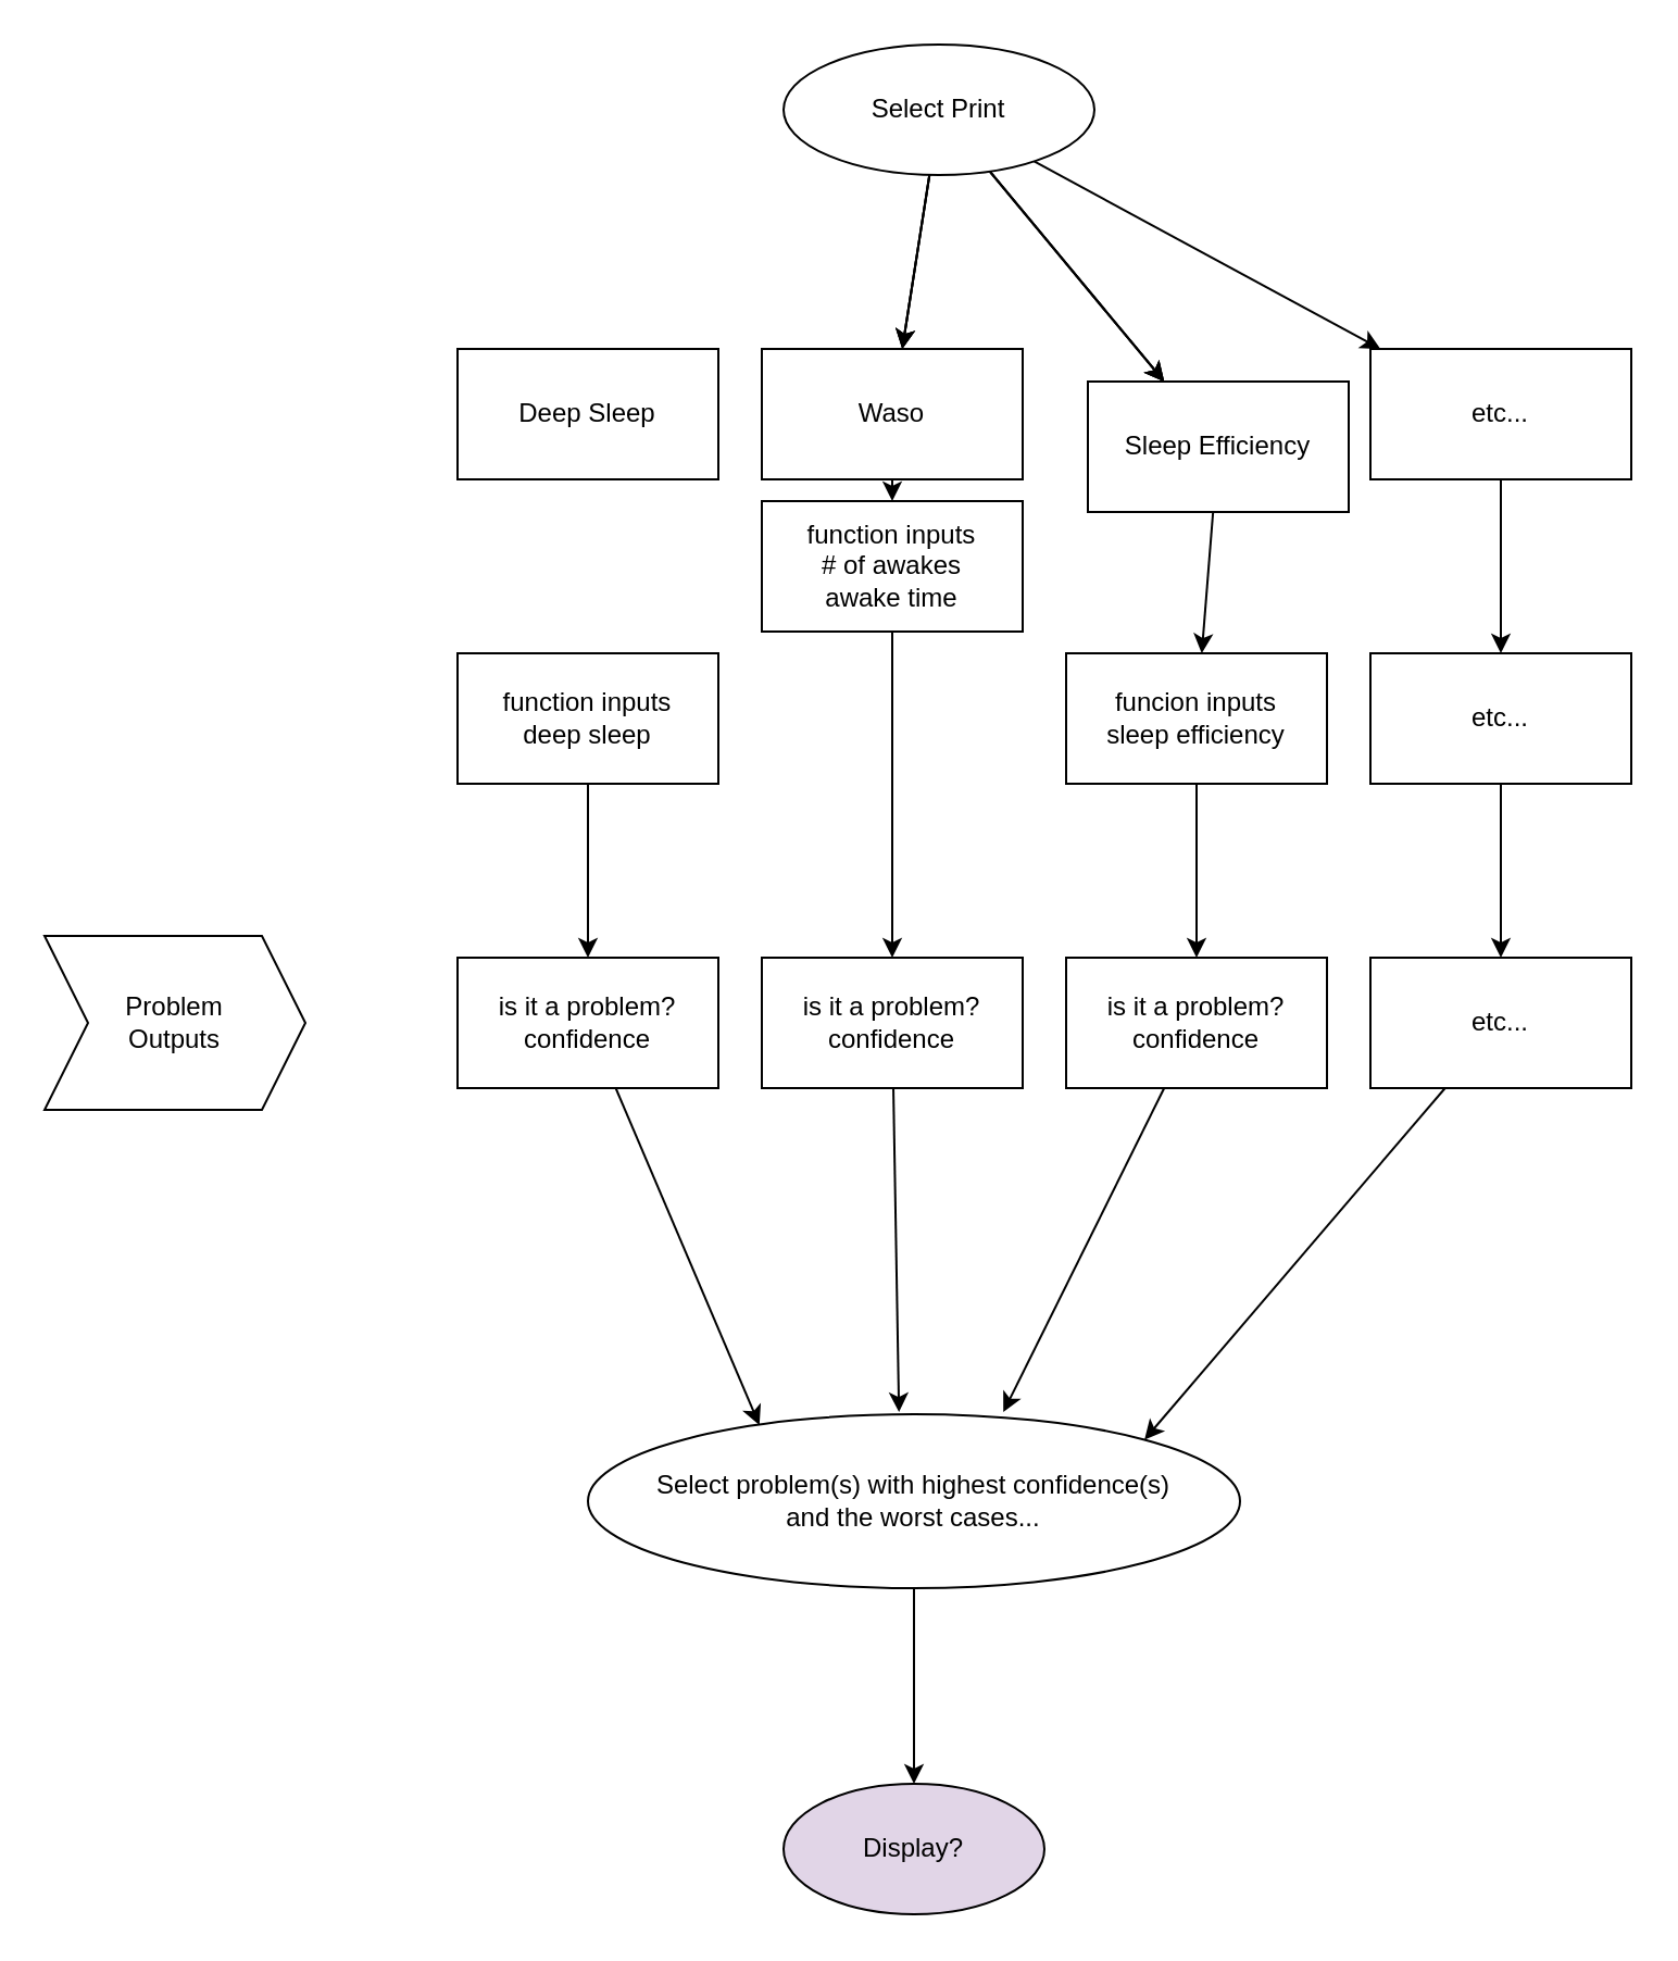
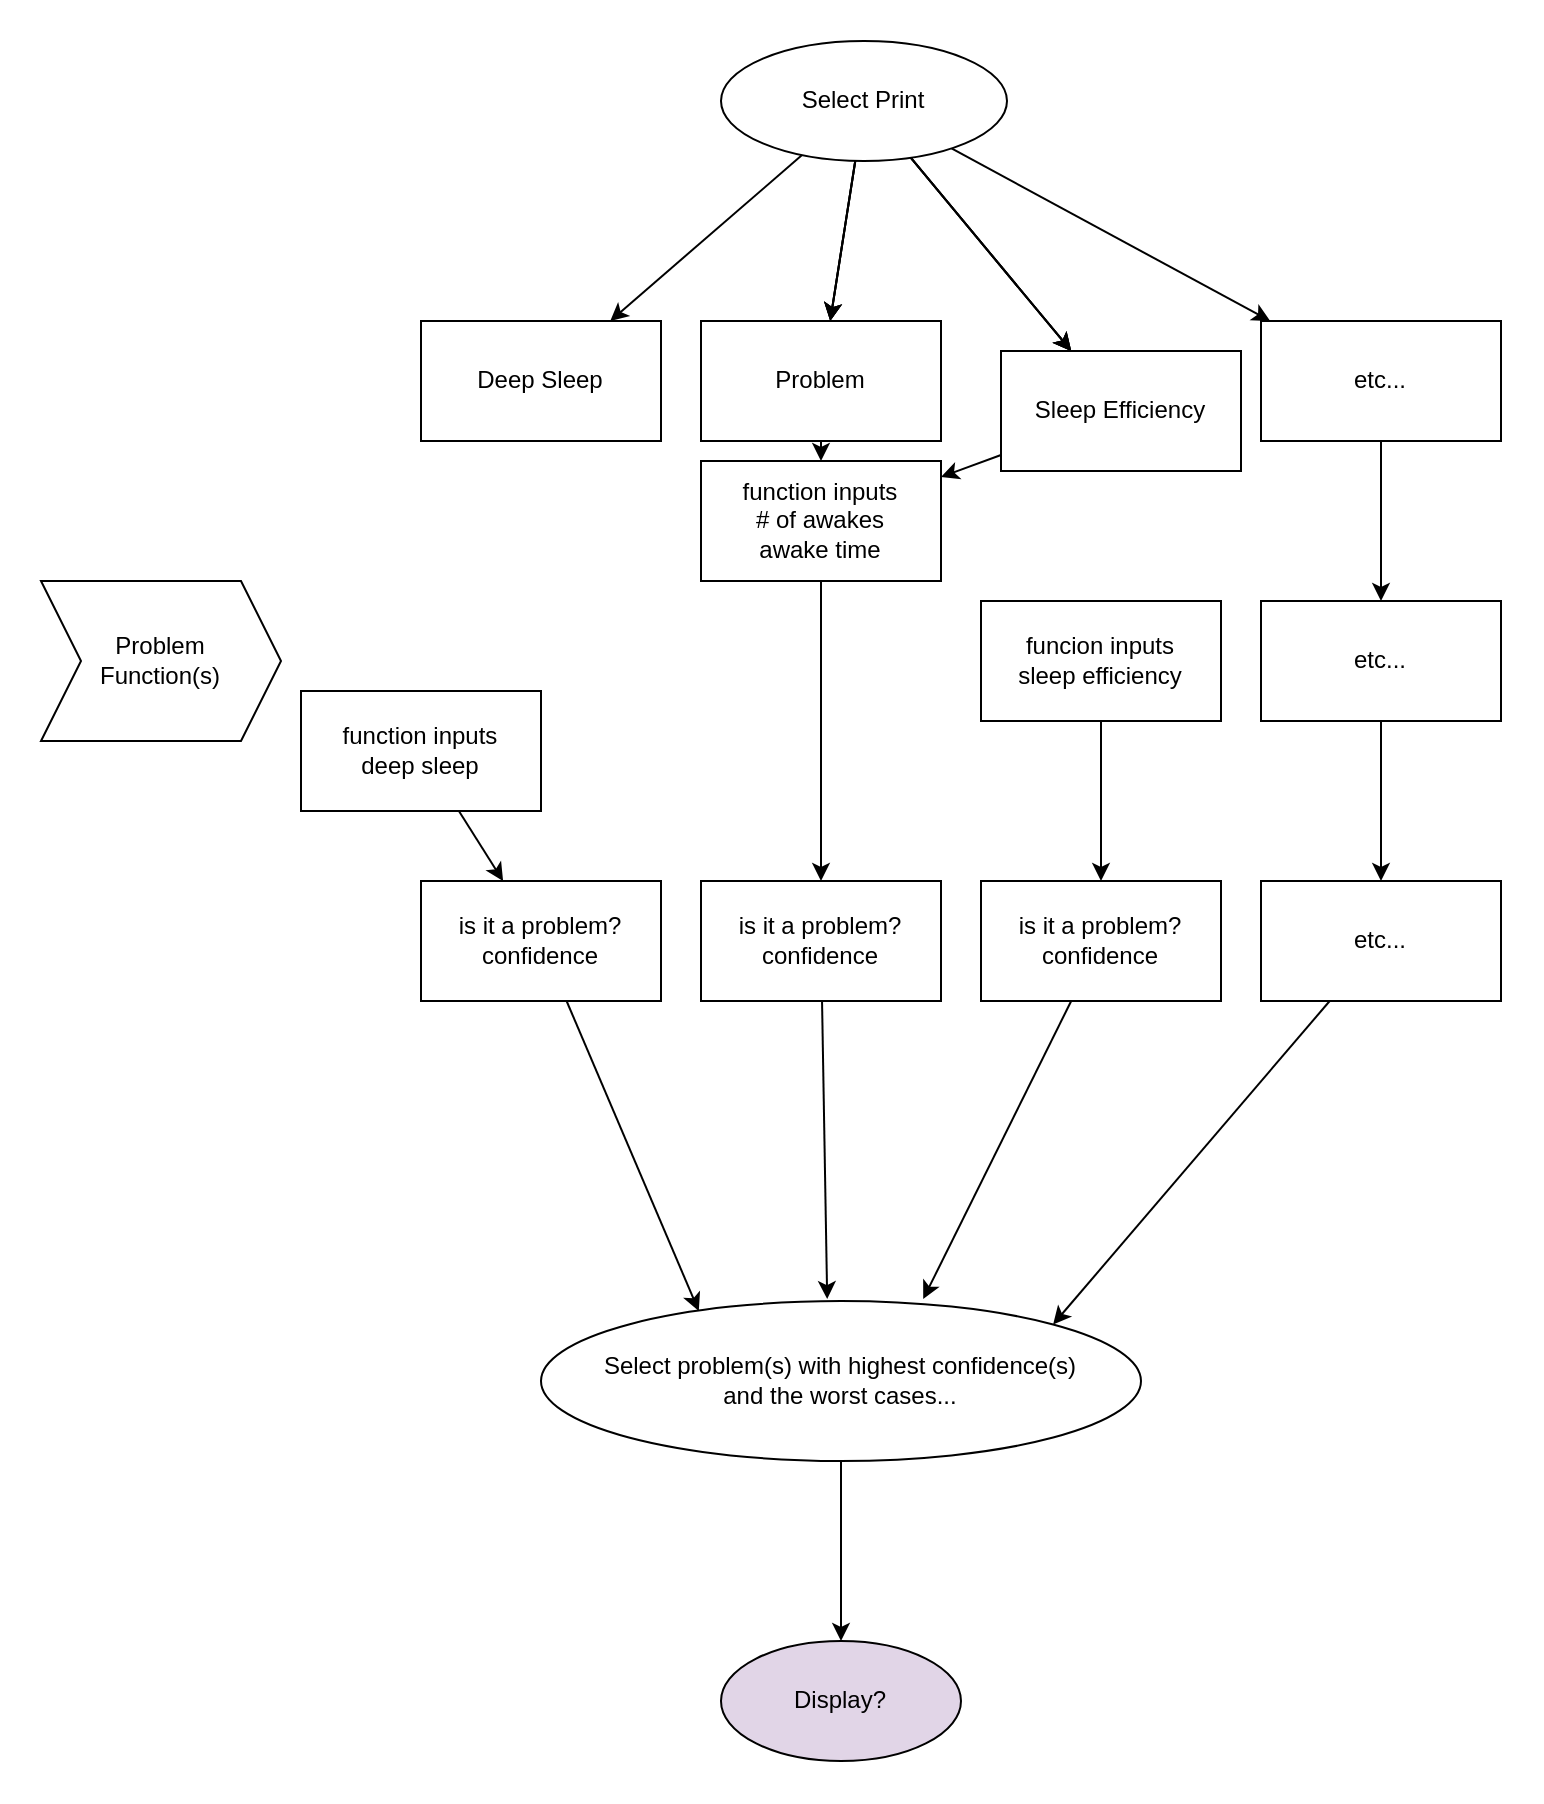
  <mxCell id="0" />
  <mxCell id="1" parent="0" />
+ <mxCell id="2" value="" style="edgeStyle=none;html=1;" edge="1" parent="1" source="10" target="11"><mxGeometry relative="1" as="geometry" /></mxCell>
  <mxCell id="3" value="" style="edgeStyle=none;html=1;" edge="1" parent="1" source="10" target="13"><mxGeometry relative="1" as="geometry" /></mxCell>
  <mxCell id="4" value="" style="edgeStyle=none;html=1;" edge="1" parent="1" source="10" target="15"><mxGeometry relative="1" as="geometry" /></mxCell>
  <mxCell id="5" value="" style="edgeStyle=none;html=1;" edge="1" parent="1" source="10" target="15"><mxGeometry relative="1" as="geometry" /></mxCell>
  <mxCell id="6" value="" style="edgeStyle=none;html=1;" edge="1" parent="1" source="10" target="15"><mxGeometry relative="1" as="geometry" /></mxCell>
  <mxCell id="7" value="" style="edgeStyle=none;html=1;" edge="1" parent="1" source="10" target="17"><mxGeometry relative="1" as="geometry" /></mxCell>
  <mxCell id="8" value="" style="edgeStyle=none;html=1;" edge="1" parent="1" source="10" target="13"><mxGeometry relative="1" as="geometry" /></mxCell>
  <mxCell id="9" value="" style="edgeStyle=none;html=1;" edge="1" parent="1" source="10" target="13"><mxGeometry relative="1" as="geometry" /></mxCell>
  <mxCell id="10" value="Select Print" style="ellipse;whiteSpace=wrap;html=1;" vertex="1" parent="1"><mxGeometry x="360" y="20" width="143" height="60" as="geometry" /></mxCell>
  <mxCell id="11" value="Deep Sleep" style="whiteSpace=wrap;html=1;" vertex="1" parent="1"><mxGeometry x="210" y="160" width="120" height="60" as="geometry" /></mxCell>
  <mxCell id="12" value="" style="edgeStyle=none;html=1;" edge="1" parent="1" source="13" target="21"><mxGeometry relative="1" as="geometry" /></mxCell>
- <mxCell id="13" value="Waso" style="whiteSpace=wrap;html=1;" vertex="1" parent="1"><mxGeometry x="350" y="160" width="120" height="60" as="geometry" /></mxCell>
- <mxCell id="14" value="" style="edgeStyle=none;html=1;" edge="1" parent="1" source="15" target="23"><mxGeometry relative="1" as="geometry" /></mxCell>
+ <mxCell id="13" value="Problem" style="whiteSpace=wrap;html=1;" vertex="1" parent="1"><mxGeometry x="350" y="160" width="120" height="60" as="geometry" /></mxCell>
+ <mxCell id="14" value="" style="edgeStyle=none;html=1;" edge="1" parent="1" source="15" target="21"><mxGeometry relative="1" as="geometry" /></mxCell>
  <mxCell id="15" value="Sleep Efficiency" style="whiteSpace=wrap;html=1;" vertex="1" parent="1"><mxGeometry x="500" y="175" width="120" height="60" as="geometry" /></mxCell>
  <mxCell id="16" value="" style="edgeStyle=none;html=1;" edge="1" parent="1" source="17" target="25"><mxGeometry relative="1" as="geometry" /></mxCell>
  <mxCell id="17" value="etc..." style="whiteSpace=wrap;html=1;" vertex="1" parent="1"><mxGeometry x="630" y="160" width="120" height="60" as="geometry" /></mxCell>
  <mxCell id="18" value="" style="edgeStyle=none;html=1;" edge="1" parent="1" source="19" target="27"><mxGeometry relative="1" as="geometry" /></mxCell>
- <mxCell id="19" value="function inputs&lt;br&gt;deep sleep" style="whiteSpace=wrap;html=1;" vertex="1" parent="1"><mxGeometry x="210" y="300" width="120" height="60" as="geometry" /></mxCell>
+ <mxCell id="19" value="function inputs&lt;br&gt;deep sleep" style="whiteSpace=wrap;html=1;" vertex="1" parent="1"><mxGeometry x="150" y="345" width="120" height="60" as="geometry" /></mxCell>
  <mxCell id="20" value="" style="edgeStyle=none;html=1;" edge="1" parent="1" source="21" target="29"><mxGeometry relative="1" as="geometry" /></mxCell>
  <mxCell id="21" value="function inputs&lt;br&gt;# of awakes&lt;br&gt;awake time" style="whiteSpace=wrap;html=1;" vertex="1" parent="1"><mxGeometry x="350" y="230" width="120" height="60" as="geometry" /></mxCell>
  <mxCell id="22" value="" style="edgeStyle=none;html=1;" edge="1" parent="1" source="23" target="31"><mxGeometry relative="1" as="geometry" /></mxCell>
  <mxCell id="23" value="funcion inputs&lt;br&gt;sleep efficiency" style="whiteSpace=wrap;html=1;" vertex="1" parent="1"><mxGeometry x="490" y="300" width="120" height="60" as="geometry" /></mxCell>
  <mxCell id="24" value="" style="edgeStyle=none;html=1;" edge="1" parent="1" source="25" target="37"><mxGeometry relative="1" as="geometry" /></mxCell>
  <mxCell id="25" value="etc..." style="whiteSpace=wrap;html=1;" vertex="1" parent="1"><mxGeometry x="630" y="300" width="120" height="60" as="geometry" /></mxCell>
  <mxCell id="26" value="" style="edgeStyle=none;html=1;entryX=0.263;entryY=0.063;entryDx=0;entryDy=0;entryPerimeter=0;" edge="1" parent="1" source="27" target="35"><mxGeometry relative="1" as="geometry"><mxPoint x="270" y="580" as="targetPoint" /></mxGeometry></mxCell>
  <mxCell id="27" value="is it a problem?&lt;br&gt;confidence" style="whiteSpace=wrap;html=1;" vertex="1" parent="1"><mxGeometry x="210" y="440" width="120" height="60" as="geometry" /></mxCell>
  <mxCell id="28" value="" style="edgeStyle=none;html=1;entryX=0.477;entryY=-0.012;entryDx=0;entryDy=0;entryPerimeter=0;" edge="1" parent="1" source="29" target="35"><mxGeometry relative="1" as="geometry"><mxPoint x="410" y="580" as="targetPoint" /></mxGeometry></mxCell>
  <mxCell id="29" value="&lt;span&gt;is it a problem?&lt;/span&gt;&lt;br&gt;&lt;span&gt;confidence&lt;/span&gt;" style="whiteSpace=wrap;html=1;" vertex="1" parent="1"><mxGeometry x="350" y="440" width="120" height="60" as="geometry" /></mxCell>
  <mxCell id="30" value="" style="edgeStyle=none;html=1;entryX=0.637;entryY=-0.012;entryDx=0;entryDy=0;entryPerimeter=0;" edge="1" parent="1" source="31" target="35"><mxGeometry relative="1" as="geometry"><mxPoint x="550" y="580" as="targetPoint" /></mxGeometry></mxCell>
  <mxCell id="31" value="&lt;span&gt;is it a problem?&lt;/span&gt;&lt;br&gt;&lt;span&gt;confidence&lt;/span&gt;" style="whiteSpace=wrap;html=1;" vertex="1" parent="1"><mxGeometry x="490" y="440" width="120" height="60" as="geometry" /></mxCell>
- <mxCell id="33" value="Problem&lt;br&gt;Outputs" style="shape=step;perimeter=stepPerimeter;whiteSpace=wrap;html=1;fixedSize=1;" vertex="1" parent="1"><mxGeometry x="20" y="430" width="120" height="80" as="geometry" /></mxCell>
+ <mxCell id="32" value="Problem&lt;br&gt;Function(s)" style="shape=step;perimeter=stepPerimeter;whiteSpace=wrap;html=1;fixedSize=1;" vertex="1" parent="1"><mxGeometry x="20" y="290" width="120" height="80" as="geometry" /></mxCell>
  <mxCell id="34" value="" style="edgeStyle=none;html=1;" edge="1" parent="1" source="35" target="38"><mxGeometry relative="1" as="geometry" /></mxCell>
  <mxCell id="35" value="Select problem(s) with highest confidence(s)&lt;br&gt;and the worst cases..." style="ellipse;whiteSpace=wrap;html=1;" vertex="1" parent="1"><mxGeometry x="270" y="650" width="300" height="80" as="geometry" /></mxCell>
  <mxCell id="36" value="" style="edgeStyle=none;html=1;entryX=1;entryY=0;entryDx=0;entryDy=0;" edge="1" parent="1" source="37" target="35"><mxGeometry relative="1" as="geometry"><mxPoint x="690" y="580" as="targetPoint" /></mxGeometry></mxCell>
  <mxCell id="37" value="etc..." style="whiteSpace=wrap;html=1;" vertex="1" parent="1"><mxGeometry x="630" y="440" width="120" height="60" as="geometry" /></mxCell>
  <mxCell id="38" value="Display?" style="ellipse;whiteSpace=wrap;html=1;fillColor=#e1d5e7;" vertex="1" parent="1"><mxGeometry x="360" y="820" width="120" height="60" as="geometry" /></mxCell>
